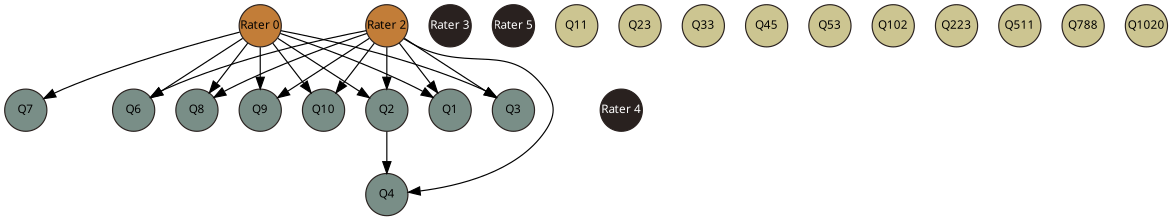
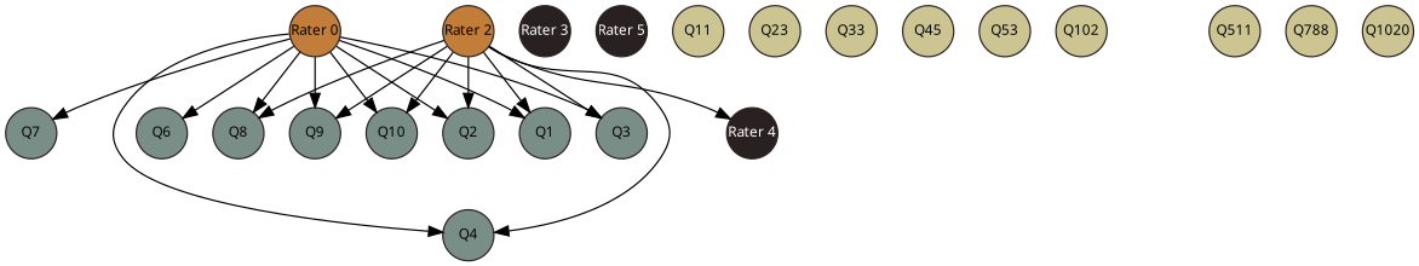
  digraph {
    node [color="#29211F" fillcolor="#CCC591" fixedsize=true fontname=Futura fontsize=10 shape=circle style=filled]
    n1 [fillcolor="#C27D38" label="Rater 0"]
    n2 [fillcolor="#798E87" label=Q6]
    n3 [fillcolor="#798E87" label=Q7]
    n4 [fillcolor="#798E87" label=Q8]
    n5 [fillcolor="#798E87" label=Q9]
    n6 [fillcolor="#798E87" label=Q10]
    n7 [fillcolor="#798E87" label=Q1]
    n8 [fillcolor="#798E87" label=Q2]
    n9 [fillcolor="#798E87" label=Q3]
    n10 [fillcolor="#798E87" label=Q4]
    n11 [fillcolor="#C27D38" label="Rater 2"]
    n12 [fillcolor="#29211F" fontcolor=white label="Rater 3"]
    n13 [fillcolor="#29211F" fontcolor=white label="Rater 4"]
    n14 [fillcolor="#29211F" fontcolor=white label="Rater 5"]
    n15 [label=Q11]
    n16 [label=Q23]
    n17 [label=Q33]
    n18 [label=Q45]
    n19 [label=Q53]
    n20 [label=Q102]
-   n21 [label=Q223]
    n22 [label=Q511]
    n23 [label=Q788]
    n24 [label=Q1020]
    n1 -> n2
    n1 -> n3
    n1 -> n4
    n1 -> n5
    n1 -> n6
    n1 -> n7
    n1 -> n8
    n1 -> n9
-   n8 -> n10
-   n11 -> n2
+   n1 -> n10
+   n11 -> n13
    n11 -> n4
    n11 -> n5
    n11 -> n6
    n11 -> n7
    n11 -> n8
    n11 -> n9
    n11 -> n10
  }
